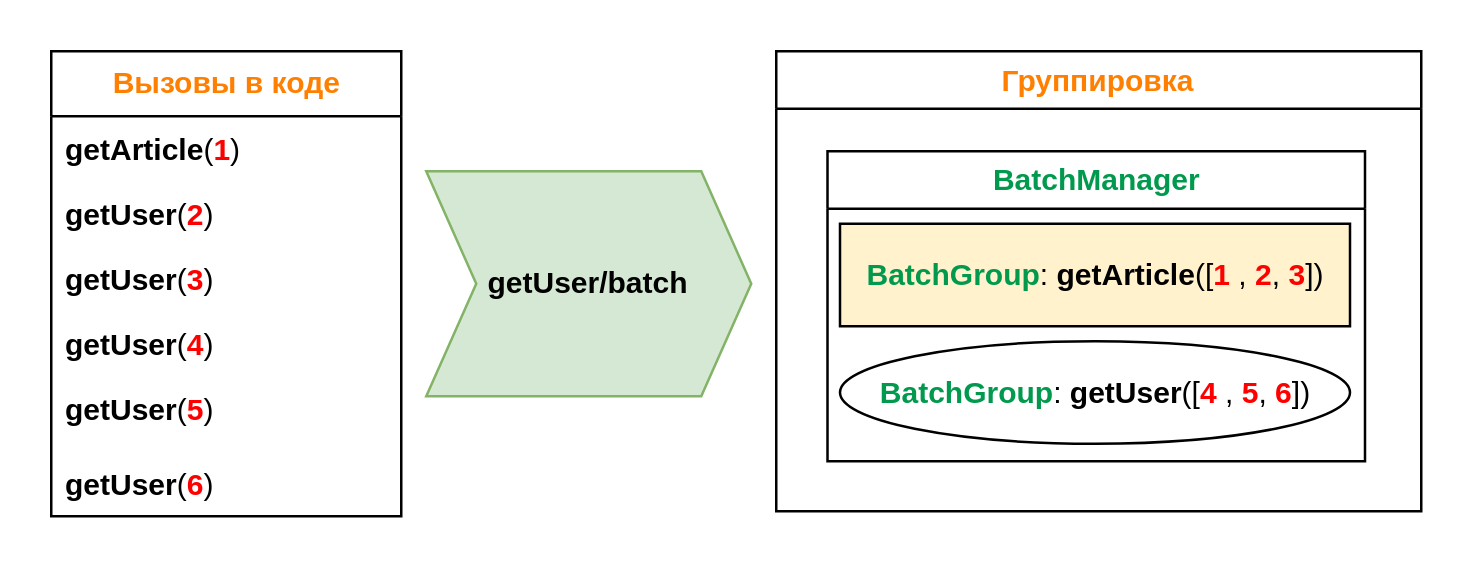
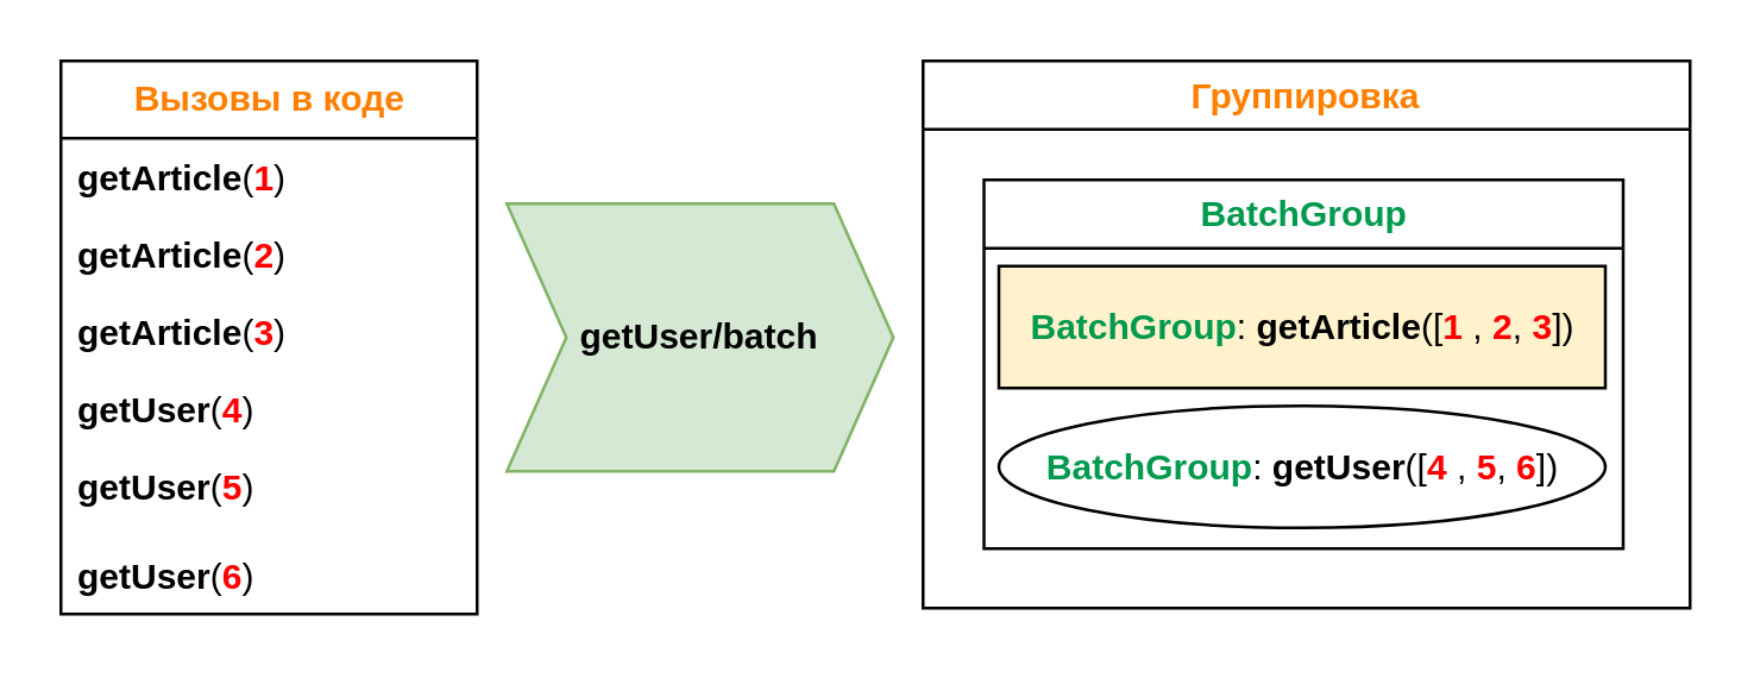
  <mxCell id="0" />
  <mxCell id="1" parent="0" />
  <mxCell id="2" value="&lt;b&gt;&lt;font color=&quot;#ff8000&quot;&gt;Вызовы в коде&lt;/font&gt;&lt;/b&gt;" style="swimlane;fontStyle=0;childLayout=stackLayout;horizontal=1;startSize=26;fillColor=none;horizontalStack=0;resizeParent=1;resizeParentMax=0;resizeLast=0;collapsible=1;marginBottom=0;html=1;" vertex="1" parent="1"><mxGeometry x="20" y="20" width="140" height="186" as="geometry" /></mxCell>
  <mxCell id="3" value="&lt;b&gt;getArticle&lt;/b&gt;(&lt;b&gt;&lt;font color=&quot;#ff0000&quot;&gt;1&lt;/font&gt;&lt;/b&gt;)" style="text;strokeColor=none;fillColor=none;align=left;verticalAlign=top;spacingLeft=4;spacingRight=4;overflow=hidden;rotatable=0;points=[[0,0.5],[1,0.5]];portConstraint=eastwest;whiteSpace=wrap;html=1;" vertex="1" parent="2"><mxGeometry y="26" width="140" height="26" as="geometry" /></mxCell>
- <mxCell id="4" value="&lt;b&gt;getUser&lt;/b&gt;(&lt;b&gt;&lt;font color=&quot;#ff0000&quot;&gt;2&lt;/font&gt;&lt;/b&gt;)" style="text;strokeColor=none;fillColor=none;align=left;verticalAlign=top;spacingLeft=4;spacingRight=4;overflow=hidden;rotatable=0;points=[[0,0.5],[1,0.5]];portConstraint=eastwest;whiteSpace=wrap;html=1;" vertex="1" parent="2"><mxGeometry y="52" width="140" height="26" as="geometry" /></mxCell>
- <mxCell id="5" value="&lt;b&gt;getUser&lt;/b&gt;(&lt;b&gt;&lt;font color=&quot;#ff0000&quot;&gt;3&lt;/font&gt;&lt;/b&gt;)" style="text;strokeColor=none;fillColor=none;align=left;verticalAlign=top;spacingLeft=4;spacingRight=4;overflow=hidden;rotatable=0;points=[[0,0.5],[1,0.5]];portConstraint=eastwest;whiteSpace=wrap;html=1;" vertex="1" parent="2"><mxGeometry y="78" width="140" height="26" as="geometry" /></mxCell>
+ <mxCell id="4" value="&lt;b&gt;getArticle&lt;/b&gt;(&lt;b&gt;&lt;font color=&quot;#ff0000&quot;&gt;2&lt;/font&gt;&lt;/b&gt;)" style="text;strokeColor=none;fillColor=none;align=left;verticalAlign=top;spacingLeft=4;spacingRight=4;overflow=hidden;rotatable=0;points=[[0,0.5],[1,0.5]];portConstraint=eastwest;whiteSpace=wrap;html=1;" vertex="1" parent="2"><mxGeometry y="52" width="140" height="26" as="geometry" /></mxCell>
+ <mxCell id="5" value="&lt;b&gt;getArticle&lt;/b&gt;(&lt;b&gt;&lt;font color=&quot;#ff0000&quot;&gt;3&lt;/font&gt;&lt;/b&gt;)" style="text;strokeColor=none;fillColor=none;align=left;verticalAlign=top;spacingLeft=4;spacingRight=4;overflow=hidden;rotatable=0;points=[[0,0.5],[1,0.5]];portConstraint=eastwest;whiteSpace=wrap;html=1;" vertex="1" parent="2"><mxGeometry y="78" width="140" height="26" as="geometry" /></mxCell>
  <mxCell id="6" value="&lt;b&gt;getUser&lt;/b&gt;(&lt;b&gt;&lt;font color=&quot;#ff0000&quot;&gt;4&lt;/font&gt;&lt;/b&gt;)" style="text;strokeColor=none;fillColor=none;align=left;verticalAlign=top;spacingLeft=4;spacingRight=4;overflow=hidden;rotatable=0;points=[[0,0.5],[1,0.5]];portConstraint=eastwest;whiteSpace=wrap;html=1;" vertex="1" parent="2"><mxGeometry y="104" width="140" height="26" as="geometry" /></mxCell>
  <mxCell id="7" value="&lt;b&gt;getUser&lt;/b&gt;(&lt;b&gt;&lt;font color=&quot;#ff0000&quot;&gt;5&lt;/font&gt;&lt;/b&gt;)" style="text;strokeColor=none;fillColor=none;align=left;verticalAlign=top;spacingLeft=4;spacingRight=4;overflow=hidden;rotatable=0;points=[[0,0.5],[1,0.5]];portConstraint=eastwest;whiteSpace=wrap;html=1;" vertex="1" parent="2"><mxGeometry y="130" width="140" height="30" as="geometry" /></mxCell>
  <mxCell id="8" value="&lt;b&gt;getUser&lt;/b&gt;(&lt;b&gt;&lt;font color=&quot;#ff0000&quot;&gt;6&lt;/font&gt;&lt;/b&gt;)" style="text;strokeColor=none;fillColor=none;align=left;verticalAlign=top;spacingLeft=4;spacingRight=4;overflow=hidden;rotatable=0;points=[[0,0.5],[1,0.5]];portConstraint=eastwest;whiteSpace=wrap;html=1;" vertex="1" parent="2"><mxGeometry y="160" width="140" height="26" as="geometry" /></mxCell>
  <mxCell id="9" value="&lt;b&gt;getUser/batch&lt;/b&gt;" style="shape=step;perimeter=stepPerimeter;whiteSpace=wrap;html=1;fixedSize=1;fillColor=#d5e8d4;strokeColor=#82b366;" vertex="1" parent="1"><mxGeometry x="170" y="68" width="130" height="90" as="geometry" /></mxCell>
  <mxCell id="10" value="Группировка" style="swimlane;fontColor=#FF8000;" vertex="1" parent="1"><mxGeometry x="310" y="20" width="258" height="184" as="geometry"><mxRectangle x="370" y="240" width="120" height="30" as="alternateBounds" /></mxGeometry></mxCell>
- <mxCell id="11" value="&lt;font color=&quot;#00994d&quot;&gt;BatchManager&lt;/font&gt;" style="swimlane;whiteSpace=wrap;html=1;strokeWidth=1;rounded=0;shadow=0;" vertex="1" parent="10"><mxGeometry x="20.5" y="40" width="215" height="124" as="geometry"><mxRectangle x="310" y="330" width="140" height="30" as="alternateBounds" /></mxGeometry></mxCell>
+ <mxCell id="11" value="&lt;font color=&quot;#00994d&quot;&gt;BatchGroup&lt;/font&gt;" style="swimlane;whiteSpace=wrap;html=1;strokeWidth=1;rounded=0;shadow=0;" vertex="1" parent="10"><mxGeometry x="20.5" y="40" width="215" height="124" as="geometry"><mxRectangle x="310" y="330" width="140" height="30" as="alternateBounds" /></mxGeometry></mxCell>
  <mxCell id="12" value="&lt;font style=&quot;border-color: var(--border-color); font-weight: 700;&quot; color=&quot;#00994d&quot;&gt;BatchGroup&lt;/font&gt;: &lt;b&gt;getArticle&lt;/b&gt;([&lt;b&gt;&lt;font color=&quot;#ff0000&quot;&gt;1&lt;/font&gt;&lt;/b&gt; , &lt;b&gt;&lt;font color=&quot;#ff0000&quot;&gt;2&lt;/font&gt;&lt;/b&gt;, &lt;b&gt;&lt;font color=&quot;#ff0000&quot;&gt;3&lt;/font&gt;&lt;/b&gt;])" style="rounded=0;whiteSpace=wrap;html=1;fillColor=#fff2cc;" vertex="1" parent="11"><mxGeometry x="5" y="29" width="204" height="41" as="geometry" /></mxCell>
  <mxCell id="13" value="&lt;font style=&quot;border-color: var(--border-color); font-weight: 700;&quot; color=&quot;#00994d&quot;&gt;BatchGroup&lt;/font&gt;: &lt;b&gt;getUser&lt;/b&gt;([&lt;b&gt;&lt;font color=&quot;#ff0000&quot;&gt;4&lt;/font&gt;&lt;/b&gt; , &lt;b&gt;&lt;font color=&quot;#ff0000&quot;&gt;5&lt;/font&gt;&lt;/b&gt;, &lt;b&gt;&lt;font color=&quot;#ff0000&quot;&gt;6&lt;/font&gt;&lt;/b&gt;])" style="ellipse;whiteSpace=wrap;html=1;" vertex="1" parent="11"><mxGeometry x="5" y="76" width="204" height="41" as="geometry" /></mxCell>
